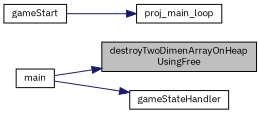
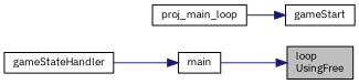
  digraph {
    fontname="IBM Plex Sans"
    rankdir=RL
    node [color=black fillcolor=white fontname="IBM Plex Sans" fontsize=10 shape=record style=filled]
    edge [color=midnightblue dir=back fontname="IBM Plex Sans" fontsize=10 labelfontname=Helvetica labelfontsize=10 style=solid]
-   n1 [fillcolor=grey75 fontcolor=black height=0.2 label="destroyTwoDimenArrayOnHeap\lUsingFree" width=0.4]
+   n1 [fillcolor=grey75 fontcolor=black height=0.2 label="loop\lUsingFree" width=0.4]
    n2 [height=0.2 label=main width=0.4]
    n3 [height=0.2 label=gameStateHandler width=0.4]
    n4 [height=0.2 label=gameStart width=0.4]
    n5 [height=0.2 label=proj_main_loop width=0.4]
    n1 -> n2
-   n3 -> n2
-   n5 -> n4
+   n2 -> n3
+   n4 -> n5
  }
